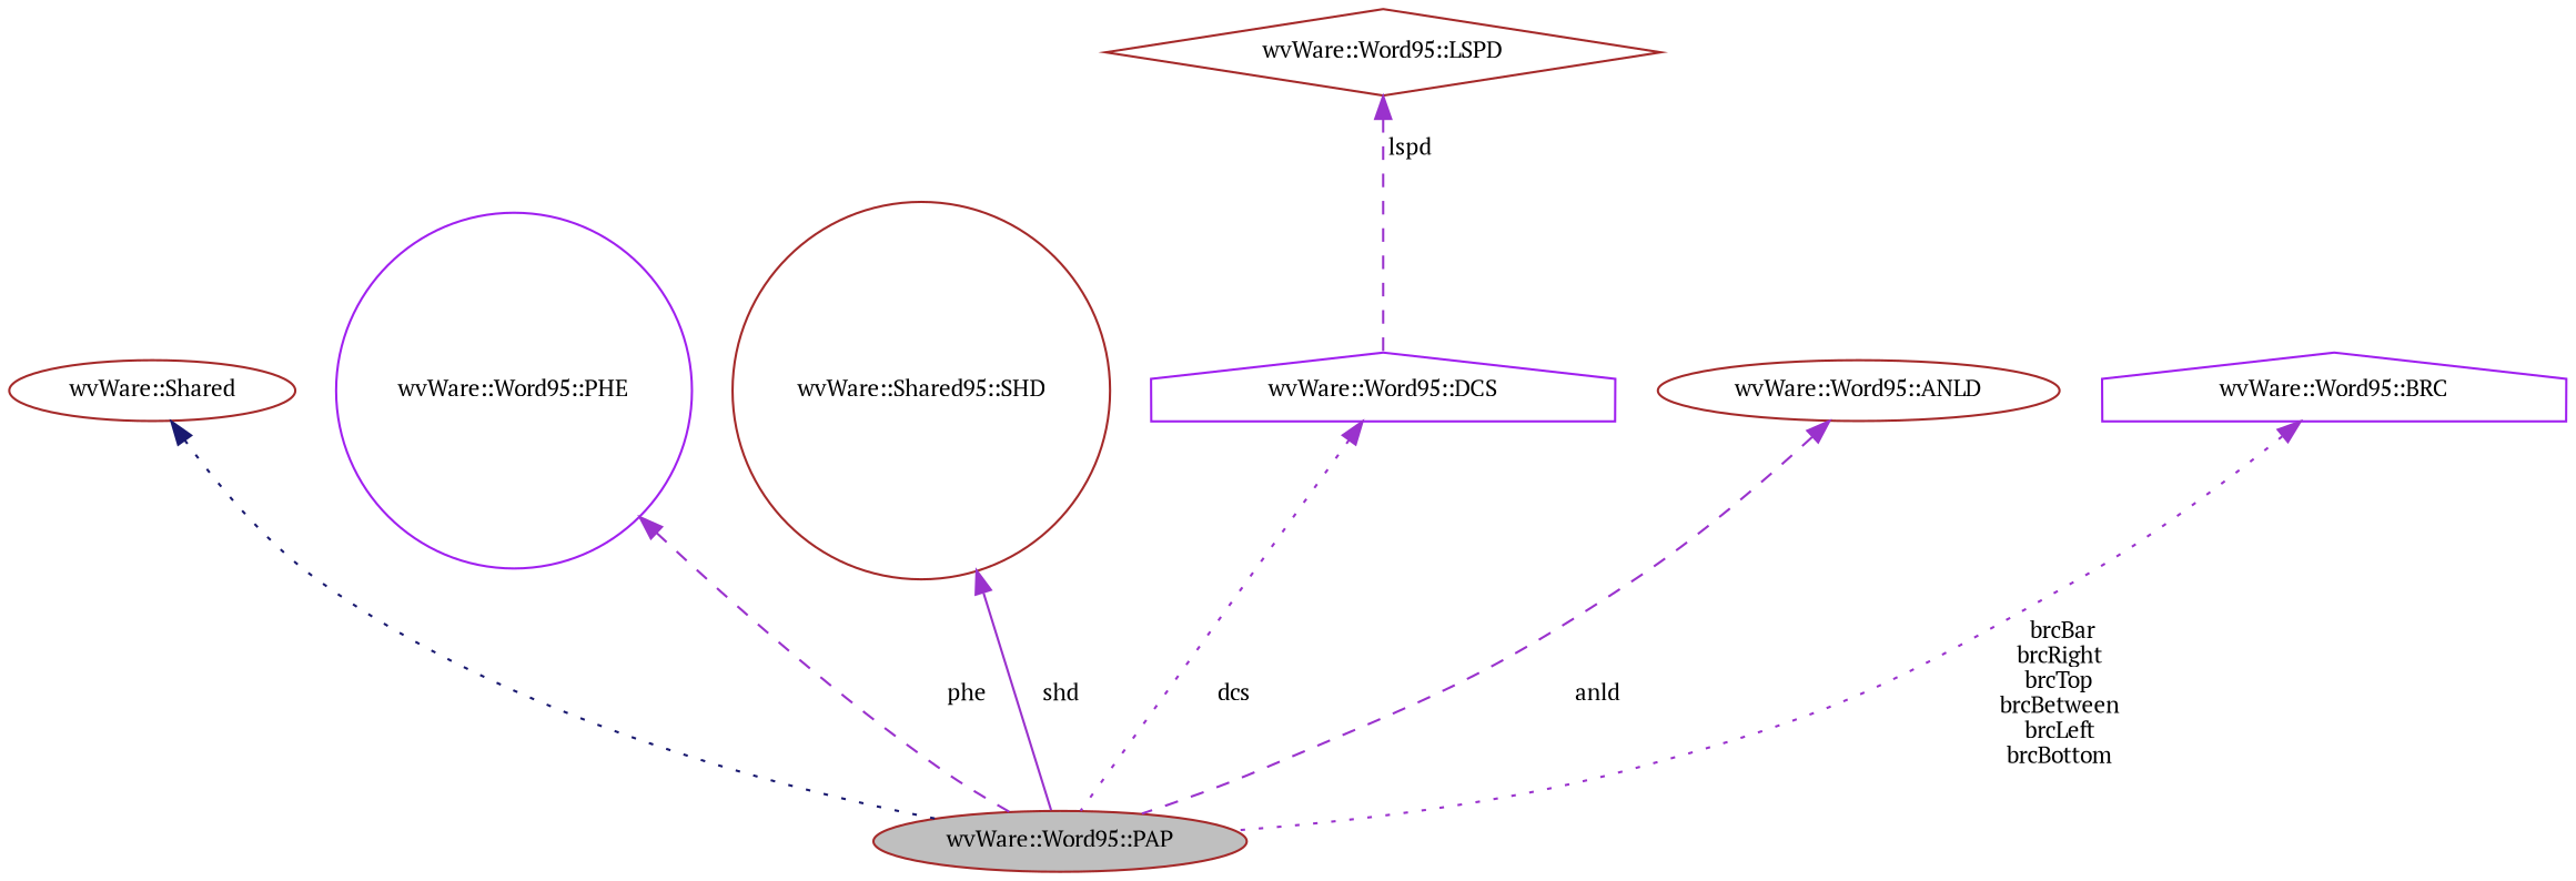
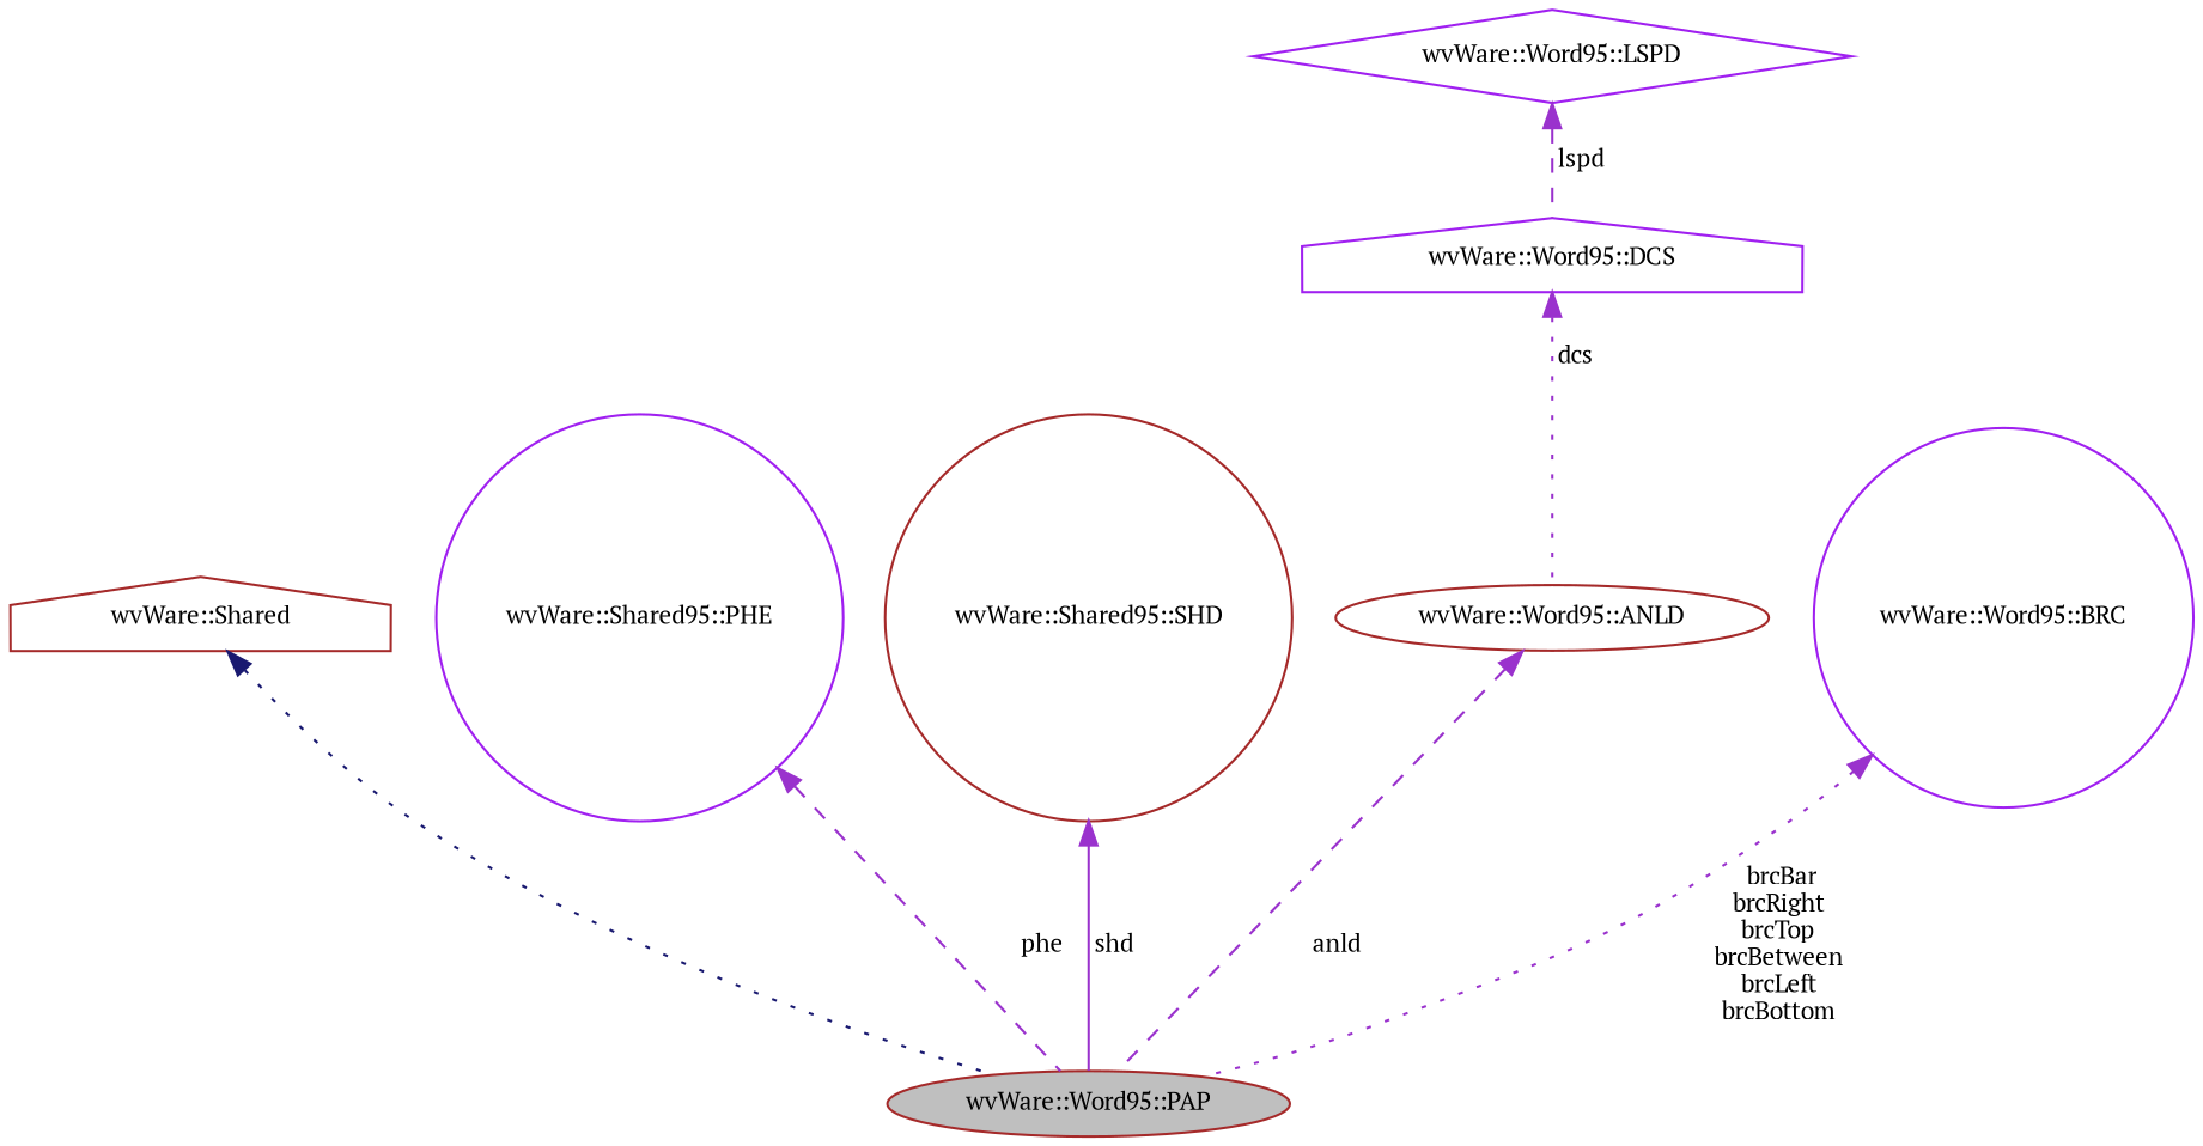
  digraph {
    fontname="PT Serif"
    rankdir=TB
    node [color=brown fillcolor=white fontname="PT Serif" fontsize=10 shape=circle style=filled]
    edge [color=darkorchid3 dir=back fontname="PT Serif" fontsize=10 labelfontname=Helvetica labelfontsize=10 style=dotted]
    n1 [fillcolor=grey75 fontcolor=black height=0.2 label="wvWare::Word95::PAP" shape=ellipse width=0.4]
-   n2 [height=0.2 label="wvWare::Shared" shape=ellipse width=0.4]
-   n3 [color=purple height=0.2 label="wvWare::Word95::PHE" width=0.4]
+   n2 [height=0.2 label="wvWare::Shared" shape=house width=0.4]
+   n3 [color=purple height=0.2 label="wvWare::Shared95::PHE" width=0.4]
    n4 [height=0.2 label="wvWare::Shared95::SHD" width=0.4]
    n5 [color=purple height=0.2 label="wvWare::Word95::DCS" shape=house width=0.4]
-   n6 [height=0.2 label="wvWare::Word95::LSPD" shape=diamond width=0.4]
+   n6 [color=purple height=0.2 label="wvWare::Word95::LSPD" shape=diamond width=0.4]
    n7 [height=0.2 label="wvWare::Word95::ANLD" shape=ellipse width=0.4]
-   n8 [color=purple height=0.2 label="wvWare::Word95::BRC" shape=house width=0.4]
+   n8 [color=purple height=0.2 label="wvWare::Word95::BRC" width=0.4]
    n2 -> n1 [color=midnightblue]
    n3 -> n1 [label=" phe" style=dashed]
    n4 -> n1 [label=" shd" style=solid]
-   n5 -> n1 [label=" dcs"]
+   n5 -> n7 [label=" dcs"]
    n6 -> n5 [label=" lspd" style=dashed]
    n7 -> n1 [label=" anld" style=dashed]
    n8 -> n1 [label=" brcBar\nbrcRight\nbrcTop\nbrcBetween\nbrcLeft\nbrcBottom"]
  }
